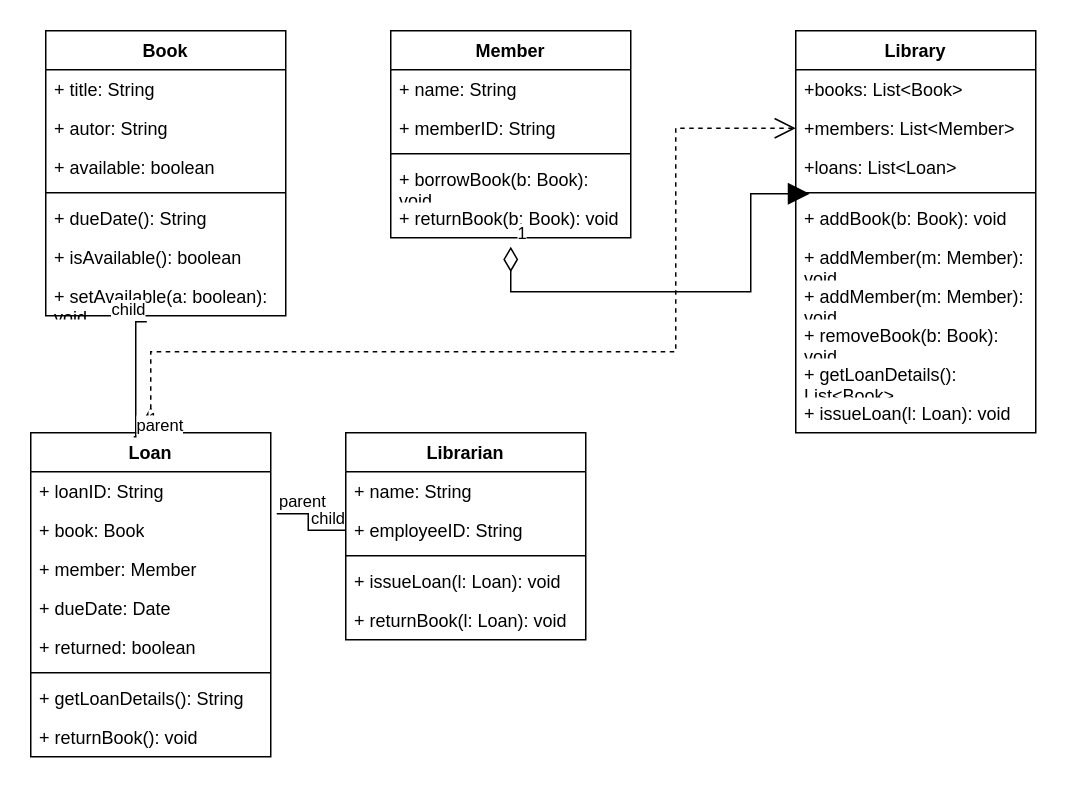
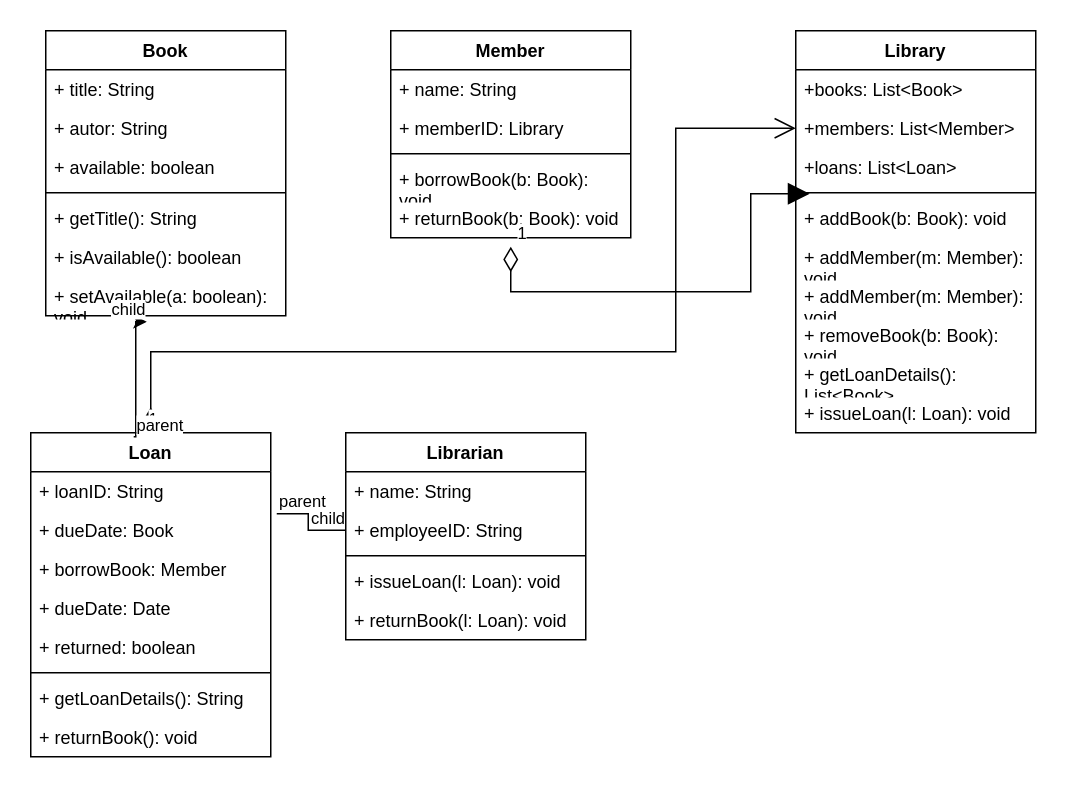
  <mxCell id="0" />
  <mxCell id="1" parent="0" />
  <mxCell id="2" value="Book" style="swimlane;fontStyle=1;align=center;verticalAlign=top;childLayout=stackLayout;horizontal=1;startSize=26;horizontalStack=0;resizeParent=1;resizeParentMax=0;resizeLast=0;collapsible=1;marginBottom=0;whiteSpace=wrap;html=1;" vertex="1" parent="1"><mxGeometry x="30" y="20" width="160" height="190" as="geometry" /></mxCell>
  <mxCell id="3" value="+ title: String" style="text;strokeColor=none;fillColor=none;align=left;verticalAlign=top;spacingLeft=4;spacingRight=4;overflow=hidden;rotatable=0;points=[[0,0.5],[1,0.5]];portConstraint=eastwest;whiteSpace=wrap;html=1;" vertex="1" parent="2"><mxGeometry y="26" width="160" height="26" as="geometry" /></mxCell>
  <mxCell id="4" value="+ autor: String" style="text;strokeColor=none;fillColor=none;align=left;verticalAlign=top;spacingLeft=4;spacingRight=4;overflow=hidden;rotatable=0;points=[[0,0.5],[1,0.5]];portConstraint=eastwest;whiteSpace=wrap;html=1;" vertex="1" parent="2"><mxGeometry y="52" width="160" height="26" as="geometry" /></mxCell>
  <mxCell id="5" value="+ available: boolean" style="text;strokeColor=none;fillColor=none;align=left;verticalAlign=top;spacingLeft=4;spacingRight=4;overflow=hidden;rotatable=0;points=[[0,0.5],[1,0.5]];portConstraint=eastwest;whiteSpace=wrap;html=1;" vertex="1" parent="2"><mxGeometry y="78" width="160" height="26" as="geometry" /></mxCell>
  <mxCell id="6" value="" style="line;strokeWidth=1;fillColor=none;align=left;verticalAlign=middle;spacingTop=-1;spacingLeft=3;spacingRight=3;rotatable=0;labelPosition=right;points=[];portConstraint=eastwest;strokeColor=inherit;" vertex="1" parent="2"><mxGeometry y="104" width="160" height="8" as="geometry" /></mxCell>
- <mxCell id="7" value="+ dueDate(): String" style="text;strokeColor=none;fillColor=none;align=left;verticalAlign=top;spacingLeft=4;spacingRight=4;overflow=hidden;rotatable=0;points=[[0,0.5],[1,0.5]];portConstraint=eastwest;whiteSpace=wrap;html=1;" vertex="1" parent="2"><mxGeometry y="112" width="160" height="26" as="geometry" /></mxCell>
+ <mxCell id="7" value="+ getTitle(): String" style="text;strokeColor=none;fillColor=none;align=left;verticalAlign=top;spacingLeft=4;spacingRight=4;overflow=hidden;rotatable=0;points=[[0,0.5],[1,0.5]];portConstraint=eastwest;whiteSpace=wrap;html=1;" vertex="1" parent="2"><mxGeometry y="112" width="160" height="26" as="geometry" /></mxCell>
  <mxCell id="8" value="+ isAvailable(): boolean" style="text;strokeColor=none;fillColor=none;align=left;verticalAlign=top;spacingLeft=4;spacingRight=4;overflow=hidden;rotatable=0;points=[[0,0.5],[1,0.5]];portConstraint=eastwest;whiteSpace=wrap;html=1;" vertex="1" parent="2"><mxGeometry y="138" width="160" height="26" as="geometry" /></mxCell>
  <mxCell id="9" value="+ setAvailable(a: boolean): void " style="text;strokeColor=none;fillColor=none;align=left;verticalAlign=top;spacingLeft=4;spacingRight=4;overflow=hidden;rotatable=0;points=[[0,0.5],[1,0.5]];portConstraint=eastwest;whiteSpace=wrap;html=1;" vertex="1" parent="2"><mxGeometry y="164" width="160" height="26" as="geometry" /></mxCell>
  <mxCell id="10" value="Member" style="swimlane;fontStyle=1;align=center;verticalAlign=top;childLayout=stackLayout;horizontal=1;startSize=26;horizontalStack=0;resizeParent=1;resizeParentMax=0;resizeLast=0;collapsible=1;marginBottom=0;whiteSpace=wrap;html=1;" vertex="1" parent="1"><mxGeometry x="260" y="20" width="160" height="138" as="geometry" /></mxCell>
  <mxCell id="11" value="+ name: String" style="text;strokeColor=none;fillColor=none;align=left;verticalAlign=top;spacingLeft=4;spacingRight=4;overflow=hidden;rotatable=0;points=[[0,0.5],[1,0.5]];portConstraint=eastwest;whiteSpace=wrap;html=1;" vertex="1" parent="10"><mxGeometry y="26" width="160" height="26" as="geometry" /></mxCell>
- <mxCell id="12" value="+&amp;nbsp;memberID: String" style="text;strokeColor=none;fillColor=none;align=left;verticalAlign=top;spacingLeft=4;spacingRight=4;overflow=hidden;rotatable=0;points=[[0,0.5],[1,0.5]];portConstraint=eastwest;whiteSpace=wrap;html=1;" vertex="1" parent="10"><mxGeometry y="52" width="160" height="26" as="geometry" /></mxCell>
+ <mxCell id="12" value="+&amp;nbsp;memberID: Library" style="text;strokeColor=none;fillColor=none;align=left;verticalAlign=top;spacingLeft=4;spacingRight=4;overflow=hidden;rotatable=0;points=[[0,0.5],[1,0.5]];portConstraint=eastwest;whiteSpace=wrap;html=1;" vertex="1" parent="10"><mxGeometry y="52" width="160" height="26" as="geometry" /></mxCell>
  <mxCell id="13" value="" style="line;strokeWidth=1;fillColor=none;align=left;verticalAlign=middle;spacingTop=-1;spacingLeft=3;spacingRight=3;rotatable=0;labelPosition=right;points=[];portConstraint=eastwest;strokeColor=inherit;" vertex="1" parent="10"><mxGeometry y="78" width="160" height="8" as="geometry" /></mxCell>
  <mxCell id="14" value="+ borrowBook(b: Book): void " style="text;strokeColor=none;fillColor=none;align=left;verticalAlign=top;spacingLeft=4;spacingRight=4;overflow=hidden;rotatable=0;points=[[0,0.5],[1,0.5]];portConstraint=eastwest;whiteSpace=wrap;html=1;" vertex="1" parent="10"><mxGeometry y="86" width="160" height="26" as="geometry" /></mxCell>
  <mxCell id="15" value="+ returnBook(b: Book): void " style="text;strokeColor=none;fillColor=none;align=left;verticalAlign=top;spacingLeft=4;spacingRight=4;overflow=hidden;rotatable=0;points=[[0,0.5],[1,0.5]];portConstraint=eastwest;whiteSpace=wrap;html=1;" vertex="1" parent="10"><mxGeometry y="112" width="160" height="26" as="geometry" /></mxCell>
  <mxCell id="16" value=" Library   " style="swimlane;fontStyle=1;align=center;verticalAlign=top;childLayout=stackLayout;horizontal=1;startSize=26;horizontalStack=0;resizeParent=1;resizeParentMax=0;resizeLast=0;collapsible=1;marginBottom=0;whiteSpace=wrap;html=1;" vertex="1" parent="1"><mxGeometry x="530" y="20" width="160" height="268" as="geometry" /></mxCell>
  <mxCell id="17" value="+books: List&amp;lt;Book&amp;gt;" style="text;strokeColor=none;fillColor=none;align=left;verticalAlign=top;spacingLeft=4;spacingRight=4;overflow=hidden;rotatable=0;points=[[0,0.5],[1,0.5]];portConstraint=eastwest;whiteSpace=wrap;html=1;" vertex="1" parent="16"><mxGeometry y="26" width="160" height="26" as="geometry" /></mxCell>
  <mxCell id="18" value="+members: List&amp;lt;Member&amp;gt;" style="text;strokeColor=none;fillColor=none;align=left;verticalAlign=top;spacingLeft=4;spacingRight=4;overflow=hidden;rotatable=0;points=[[0,0.5],[1,0.5]];portConstraint=eastwest;whiteSpace=wrap;html=1;" vertex="1" parent="16"><mxGeometry y="52" width="160" height="26" as="geometry" /></mxCell>
  <mxCell id="19" value="+loans: List&amp;lt;Loan&amp;gt; " style="text;strokeColor=none;fillColor=none;align=left;verticalAlign=top;spacingLeft=4;spacingRight=4;overflow=hidden;rotatable=0;points=[[0,0.5],[1,0.5]];portConstraint=eastwest;whiteSpace=wrap;html=1;" vertex="1" parent="16"><mxGeometry y="78" width="160" height="26" as="geometry" /></mxCell>
  <mxCell id="20" value="" style="line;strokeWidth=1;fillColor=none;align=left;verticalAlign=middle;spacingTop=-1;spacingLeft=3;spacingRight=3;rotatable=0;labelPosition=right;points=[];portConstraint=eastwest;strokeColor=inherit;" vertex="1" parent="16"><mxGeometry y="104" width="160" height="8" as="geometry" /></mxCell>
  <mxCell id="21" value="+&amp;nbsp;addBook(b: Book): void" style="text;strokeColor=none;fillColor=none;align=left;verticalAlign=top;spacingLeft=4;spacingRight=4;overflow=hidden;rotatable=0;points=[[0,0.5],[1,0.5]];portConstraint=eastwest;whiteSpace=wrap;html=1;" vertex="1" parent="16"><mxGeometry y="112" width="160" height="26" as="geometry" /></mxCell>
  <mxCell id="22" value="+ addMember(m: Member): void" style="text;strokeColor=none;fillColor=none;align=left;verticalAlign=top;spacingLeft=4;spacingRight=4;overflow=hidden;rotatable=0;points=[[0,0.5],[1,0.5]];portConstraint=eastwest;whiteSpace=wrap;html=1;" vertex="1" parent="16"><mxGeometry y="138" width="160" height="26" as="geometry" /></mxCell>
  <mxCell id="23" value="+ addMember(m: Member): void" style="text;strokeColor=none;fillColor=none;align=left;verticalAlign=top;spacingLeft=4;spacingRight=4;overflow=hidden;rotatable=0;points=[[0,0.5],[1,0.5]];portConstraint=eastwest;whiteSpace=wrap;html=1;" vertex="1" parent="16"><mxGeometry y="164" width="160" height="26" as="geometry" /></mxCell>
  <mxCell id="24" value="+ removeBook(b: Book): void" style="text;strokeColor=none;fillColor=none;align=left;verticalAlign=top;spacingLeft=4;spacingRight=4;overflow=hidden;rotatable=0;points=[[0,0.5],[1,0.5]];portConstraint=eastwest;whiteSpace=wrap;html=1;" vertex="1" parent="16"><mxGeometry y="190" width="160" height="26" as="geometry" /></mxCell>
  <mxCell id="25" value="+ getLoanDetails(): List&amp;lt;Book&amp;gt;" style="text;strokeColor=none;fillColor=none;align=left;verticalAlign=top;spacingLeft=4;spacingRight=4;overflow=hidden;rotatable=0;points=[[0,0.5],[1,0.5]];portConstraint=eastwest;whiteSpace=wrap;html=1;" vertex="1" parent="16"><mxGeometry y="216" width="160" height="26" as="geometry" /></mxCell>
  <mxCell id="26" value="+ issueLoan(l: Loan): void" style="text;strokeColor=none;fillColor=none;align=left;verticalAlign=top;spacingLeft=4;spacingRight=4;overflow=hidden;rotatable=0;points=[[0,0.5],[1,0.5]];portConstraint=eastwest;whiteSpace=wrap;html=1;" vertex="1" parent="16"><mxGeometry y="242" width="160" height="26" as="geometry" /></mxCell>
  <mxCell id="27" value="Loan" style="swimlane;fontStyle=1;align=center;verticalAlign=top;childLayout=stackLayout;horizontal=1;startSize=26;horizontalStack=0;resizeParent=1;resizeParentMax=0;resizeLast=0;collapsible=1;marginBottom=0;whiteSpace=wrap;html=1;" vertex="1" parent="1"><mxGeometry x="20" y="288" width="160" height="216" as="geometry" /></mxCell>
  <mxCell id="28" value="+&amp;nbsp;loanID: String" style="text;strokeColor=none;fillColor=none;align=left;verticalAlign=top;spacingLeft=4;spacingRight=4;overflow=hidden;rotatable=0;points=[[0,0.5],[1,0.5]];portConstraint=eastwest;whiteSpace=wrap;html=1;" vertex="1" parent="27"><mxGeometry y="26" width="160" height="26" as="geometry" /></mxCell>
- <mxCell id="29" value="+ book: Book " style="text;strokeColor=none;fillColor=none;align=left;verticalAlign=top;spacingLeft=4;spacingRight=4;overflow=hidden;rotatable=0;points=[[0,0.5],[1,0.5]];portConstraint=eastwest;whiteSpace=wrap;html=1;" vertex="1" parent="27"><mxGeometry y="52" width="160" height="26" as="geometry" /></mxCell>
- <mxCell id="30" value="+&amp;nbsp;member: Member " style="text;strokeColor=none;fillColor=none;align=left;verticalAlign=top;spacingLeft=4;spacingRight=4;overflow=hidden;rotatable=0;points=[[0,0.5],[1,0.5]];portConstraint=eastwest;whiteSpace=wrap;html=1;" vertex="1" parent="27"><mxGeometry y="78" width="160" height="26" as="geometry" /></mxCell>
+ <mxCell id="29" value="+ dueDate: Book " style="text;strokeColor=none;fillColor=none;align=left;verticalAlign=top;spacingLeft=4;spacingRight=4;overflow=hidden;rotatable=0;points=[[0,0.5],[1,0.5]];portConstraint=eastwest;whiteSpace=wrap;html=1;" vertex="1" parent="27"><mxGeometry y="52" width="160" height="26" as="geometry" /></mxCell>
+ <mxCell id="30" value="+&amp;nbsp;borrowBook: Member " style="text;strokeColor=none;fillColor=none;align=left;verticalAlign=top;spacingLeft=4;spacingRight=4;overflow=hidden;rotatable=0;points=[[0,0.5],[1,0.5]];portConstraint=eastwest;whiteSpace=wrap;html=1;" vertex="1" parent="27"><mxGeometry y="78" width="160" height="26" as="geometry" /></mxCell>
  <mxCell id="31" value="+&amp;nbsp;dueDate: Date " style="text;strokeColor=none;fillColor=none;align=left;verticalAlign=top;spacingLeft=4;spacingRight=4;overflow=hidden;rotatable=0;points=[[0,0.5],[1,0.5]];portConstraint=eastwest;whiteSpace=wrap;html=1;" vertex="1" parent="27"><mxGeometry y="104" width="160" height="26" as="geometry" /></mxCell>
  <mxCell id="32" value="+&amp;nbsp;returned: boolean " style="text;strokeColor=none;fillColor=none;align=left;verticalAlign=top;spacingLeft=4;spacingRight=4;overflow=hidden;rotatable=0;points=[[0,0.5],[1,0.5]];portConstraint=eastwest;whiteSpace=wrap;html=1;" vertex="1" parent="27"><mxGeometry y="130" width="160" height="26" as="geometry" /></mxCell>
  <mxCell id="33" value="" style="line;strokeWidth=1;fillColor=none;align=left;verticalAlign=middle;spacingTop=-1;spacingLeft=3;spacingRight=3;rotatable=0;labelPosition=right;points=[];portConstraint=eastwest;strokeColor=inherit;" vertex="1" parent="27"><mxGeometry y="156" width="160" height="8" as="geometry" /></mxCell>
  <mxCell id="34" value="+ getLoanDetails(): String" style="text;strokeColor=none;fillColor=none;align=left;verticalAlign=top;spacingLeft=4;spacingRight=4;overflow=hidden;rotatable=0;points=[[0,0.5],[1,0.5]];portConstraint=eastwest;whiteSpace=wrap;html=1;" vertex="1" parent="27"><mxGeometry y="164" width="160" height="26" as="geometry" /></mxCell>
  <mxCell id="35" value="+ returnBook(): void " style="text;strokeColor=none;fillColor=none;align=left;verticalAlign=top;spacingLeft=4;spacingRight=4;overflow=hidden;rotatable=0;points=[[0,0.5],[1,0.5]];portConstraint=eastwest;whiteSpace=wrap;html=1;" vertex="1" parent="27"><mxGeometry y="190" width="160" height="26" as="geometry" /></mxCell>
  <mxCell id="36" value="Librarian" style="swimlane;fontStyle=1;align=center;verticalAlign=top;childLayout=stackLayout;horizontal=1;startSize=26;horizontalStack=0;resizeParent=1;resizeParentMax=0;resizeLast=0;collapsible=1;marginBottom=0;whiteSpace=wrap;html=1;" vertex="1" parent="1"><mxGeometry x="230" y="288" width="160" height="138" as="geometry" /></mxCell>
  <mxCell id="37" value="+&amp;nbsp;name: String " style="text;strokeColor=none;fillColor=none;align=left;verticalAlign=top;spacingLeft=4;spacingRight=4;overflow=hidden;rotatable=0;points=[[0,0.5],[1,0.5]];portConstraint=eastwest;whiteSpace=wrap;html=1;" vertex="1" parent="36"><mxGeometry y="26" width="160" height="26" as="geometry" /></mxCell>
  <mxCell id="38" value="+&amp;nbsp;employeeID: String" style="text;strokeColor=none;fillColor=none;align=left;verticalAlign=top;spacingLeft=4;spacingRight=4;overflow=hidden;rotatable=0;points=[[0,0.5],[1,0.5]];portConstraint=eastwest;whiteSpace=wrap;html=1;" vertex="1" parent="36"><mxGeometry y="52" width="160" height="26" as="geometry" /></mxCell>
  <mxCell id="39" value="" style="line;strokeWidth=1;fillColor=none;align=left;verticalAlign=middle;spacingTop=-1;spacingLeft=3;spacingRight=3;rotatable=0;labelPosition=right;points=[];portConstraint=eastwest;strokeColor=inherit;" vertex="1" parent="36"><mxGeometry y="78" width="160" height="8" as="geometry" /></mxCell>
  <mxCell id="40" value="+ issueLoan(l: Loan): void" style="text;strokeColor=none;fillColor=none;align=left;verticalAlign=top;spacingLeft=4;spacingRight=4;overflow=hidden;rotatable=0;points=[[0,0.5],[1,0.5]];portConstraint=eastwest;whiteSpace=wrap;html=1;" vertex="1" parent="36"><mxGeometry y="86" width="160" height="26" as="geometry" /></mxCell>
  <mxCell id="41" value="+ returnBook(l: Loan): void" style="text;strokeColor=none;fillColor=none;align=left;verticalAlign=top;spacingLeft=4;spacingRight=4;overflow=hidden;rotatable=0;points=[[0,0.5],[1,0.5]];portConstraint=eastwest;whiteSpace=wrap;html=1;" vertex="1" parent="36"><mxGeometry y="112" width="160" height="26" as="geometry" /></mxCell>
  <mxCell id="42" value="1" style="endArrow=block;html=1;endSize=12;startArrow=diamondThin;startSize=14;startFill=0;edgeStyle=orthogonalEdgeStyle;align=left;verticalAlign=bottom;rounded=0;entryX=0.058;entryY=-0.128;entryDx=0;entryDy=0;entryPerimeter=0;exitX=0.5;exitY=1.231;exitDx=0;exitDy=0;exitPerimeter=0;" edge="1" parent="1" source="15" target="21"><mxGeometry x="-1" y="3" relative="1" as="geometry"><mxPoint x="360" y="184" as="sourcePoint" /><mxPoint x="430" y="204" as="targetPoint" /><Array as="points"><mxPoint x="340" y="194" /><mxPoint x="500" y="194" /><mxPoint x="500" y="129" /></Array></mxGeometry></mxCell>
- <mxCell id="43" value="1" style="endArrow=open;html=1;endSize=12;startArrow=diamondThin;startSize=14;startFill=1;edgeStyle=orthogonalEdgeStyle;align=left;verticalAlign=bottom;rounded=0;exitX=0.5;exitY=0;exitDx=0;exitDy=0;entryX=0;entryY=0.5;entryDx=0;entryDy=0;dashed=1;" edge="1" parent="1" source="27" target="18"><mxGeometry x="-1" y="3" relative="1" as="geometry"><mxPoint x="270" y="204" as="sourcePoint" /><mxPoint x="430" y="204" as="targetPoint" /><Array as="points"><mxPoint x="100" y="234" /><mxPoint x="450" y="234" /><mxPoint x="450" y="85" /></Array></mxGeometry></mxCell>
- <mxCell id="44" value="" style="endArrow=none;html=1;edgeStyle=orthogonalEdgeStyle;rounded=0;exitX=0.429;exitY=0.012;exitDx=0;exitDy=0;exitPerimeter=0;entryX=0.421;entryY=1.154;entryDx=0;entryDy=0;entryPerimeter=0;" edge="1" parent="1" source="27" target="9"><mxGeometry relative="1" as="geometry"><mxPoint x="270" y="204" as="sourcePoint" /><mxPoint x="430" y="204" as="targetPoint" /><Array as="points"><mxPoint x="90" y="291" /><mxPoint x="90" y="214" /></Array></mxGeometry></mxCell>
+ <mxCell id="43" value="1" style="endArrow=open;html=1;endSize=12;startArrow=diamondThin;startSize=14;startFill=1;edgeStyle=orthogonalEdgeStyle;align=left;verticalAlign=bottom;rounded=0;exitX=0.5;exitY=0;exitDx=0;exitDy=0;entryX=0;entryY=0.5;entryDx=0;entryDy=0;" edge="1" parent="1" source="27" target="18"><mxGeometry x="-1" y="3" relative="1" as="geometry"><mxPoint x="270" y="204" as="sourcePoint" /><mxPoint x="430" y="204" as="targetPoint" /><Array as="points"><mxPoint x="100" y="234" /><mxPoint x="450" y="234" /><mxPoint x="450" y="85" /></Array></mxGeometry></mxCell>
+ <mxCell id="44" value="" style="endArrow=classic;html=1;edgeStyle=orthogonalEdgeStyle;rounded=0;exitX=0.429;exitY=0.012;exitDx=0;exitDy=0;exitPerimeter=0;entryX=0.421;entryY=1.154;entryDx=0;entryDy=0;entryPerimeter=0;" edge="1" parent="1" source="27" target="9"><mxGeometry relative="1" as="geometry"><mxPoint x="270" y="204" as="sourcePoint" /><mxPoint x="430" y="204" as="targetPoint" /><Array as="points"><mxPoint x="90" y="291" /><mxPoint x="90" y="214" /></Array></mxGeometry></mxCell>
  <mxCell id="45" value="parent" style="edgeLabel;resizable=0;html=1;align=left;verticalAlign=bottom;" connectable="0" vertex="1" parent="44"><mxGeometry x="-1" relative="1" as="geometry" /></mxCell>
  <mxCell id="46" value="child" style="edgeLabel;resizable=0;html=1;align=right;verticalAlign=bottom;" connectable="0" vertex="1" parent="44"><mxGeometry x="1" relative="1" as="geometry" /></mxCell>
  <mxCell id="47" value="" style="endArrow=none;html=1;edgeStyle=orthogonalEdgeStyle;rounded=0;exitX=1.025;exitY=0.077;exitDx=0;exitDy=0;exitPerimeter=0;entryX=0;entryY=0.5;entryDx=0;entryDy=0;" edge="1" parent="1" source="29" target="38"><mxGeometry relative="1" as="geometry"><mxPoint x="270" y="344" as="sourcePoint" /><mxPoint x="430" y="344" as="targetPoint" /></mxGeometry></mxCell>
  <mxCell id="48" value="parent" style="edgeLabel;resizable=0;html=1;align=left;verticalAlign=bottom;" connectable="0" vertex="1" parent="47"><mxGeometry x="-1" relative="1" as="geometry" /></mxCell>
  <mxCell id="49" value="child" style="edgeLabel;resizable=0;html=1;align=right;verticalAlign=bottom;" connectable="0" vertex="1" parent="47"><mxGeometry x="1" relative="1" as="geometry" /></mxCell>
